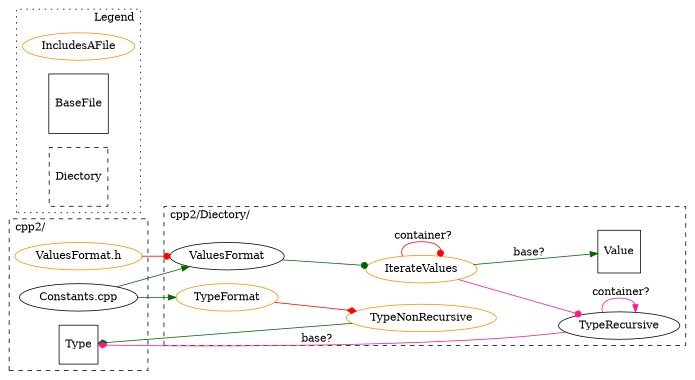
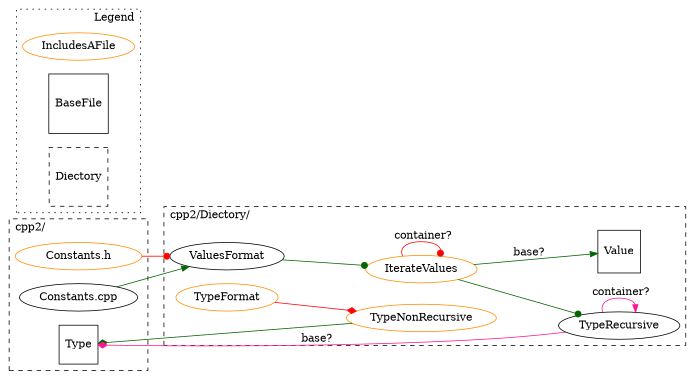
  digraph {
    rankdir=LR
    node [color=black]
    edge [arrowhead=dot color=darkgreen]
    Type [shape=square]
-   "Constants.h" [color=darkorange label="ValuesFormat.h"]
+   "Constants.h" [color=darkorange]
    "Constants.cpp"
    TypeFormat [color=darkorange]
    TypeNonRecursive [color=darkorange]
    TypeRecursive
    ValuesFormat
    IterateValues [color=darkorange]
    Value [shape=square]
    IncludesAFile [color=darkorange]
    BaseFile [shape=square]
    Diectory [shape=square style=dashed]
    subgraph cluster_1 {
      label="cpp2/"
      labeljust=l
      style=dashed
      Type
      "Constants.h"
      "Constants.cpp"
    }
    subgraph cluster_2 {
      label="cpp2/Diectory/"
      labeljust=l
      style=dashed
      TypeFormat
      TypeNonRecursive
      TypeRecursive
      ValuesFormat
      IterateValues
      Value
    }
    subgraph cluster_3 {
      label=Legend
      labeljust=r
      style=dotted
      IncludesAFile
      BaseFile
      Diectory
    }
    "Constants.h" -> ValuesFormat [color=red]
-   "Constants.cpp" -> TypeFormat [arrowhead=normal]
    "Constants.cpp" -> ValuesFormat [arrowhead=normal]
    TypeFormat -> TypeNonRecursive [arrowhead=diamond color=red]
    TypeNonRecursive -> Type [arrowhead=diamond]
    TypeRecursive -> Type [arrowhead=diamond color=deeppink label=" base?"]
    TypeRecursive -> TypeRecursive [arrowhead=normal color=deeppink label=" container?"]
    ValuesFormat -> IterateValues
-   IterateValues -> TypeRecursive [color=deeppink]
+   IterateValues -> TypeRecursive
    IterateValues -> IterateValues [color=red label=" container?"]
    IterateValues -> Value [arrowhead=normal label=" base?"]
  }
